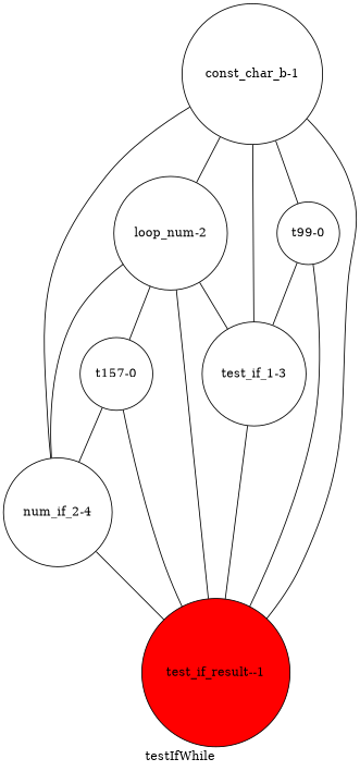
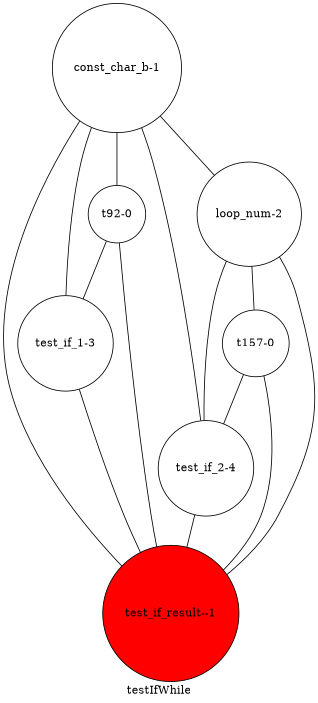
  graph {
    label=testIfWhile
    node [fillcolor=White shape=circle style=filled]
    n1 [label="t157-0"]
-   n2 [label="num_if_2-4"]
+   n2 [label="test_if_2-4"]
    n3 [fillcolor=Red label="test_if_result--1"]
    n4 [label="test_if_1-3"]
-   n5 [label="t99-0"]
+   n5 [label="t92-0"]
    n6 [label="const_char_b-1"]
    n7 [label="loop_num-2"]
    n1 -- n2
    n1 -- n3
    n2 -- n3
    n4 -- n3
    n5 -- n3
    n5 -- n4
    n6 -- n2
    n6 -- n3
    n6 -- n4
    n6 -- n5
    n6 -- n7
    n7 -- n1
    n7 -- n2
    n7 -- n3
-   n7 -- n4
  }
